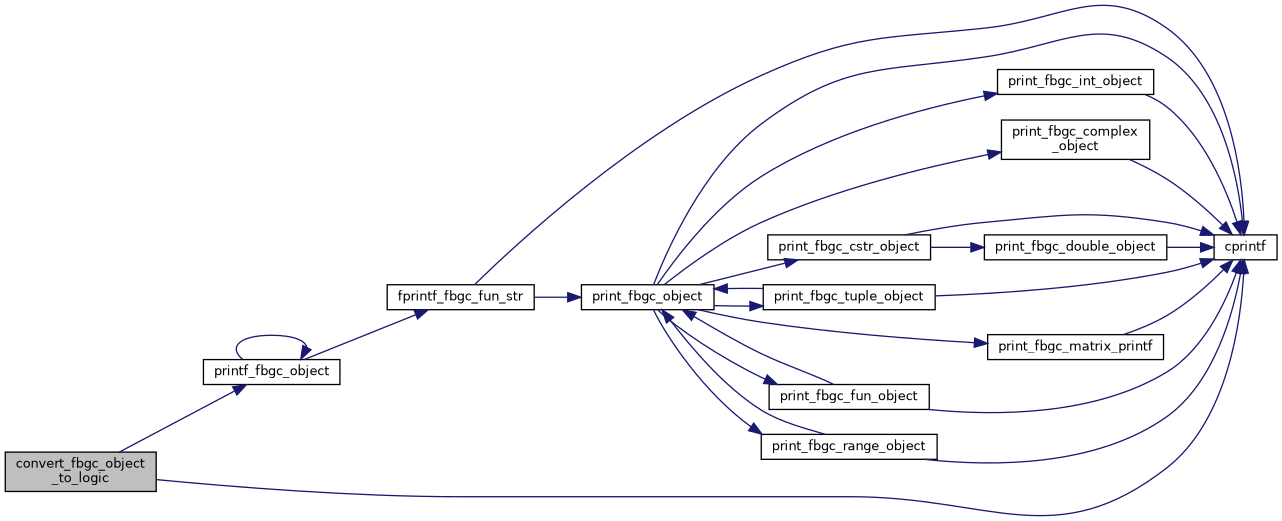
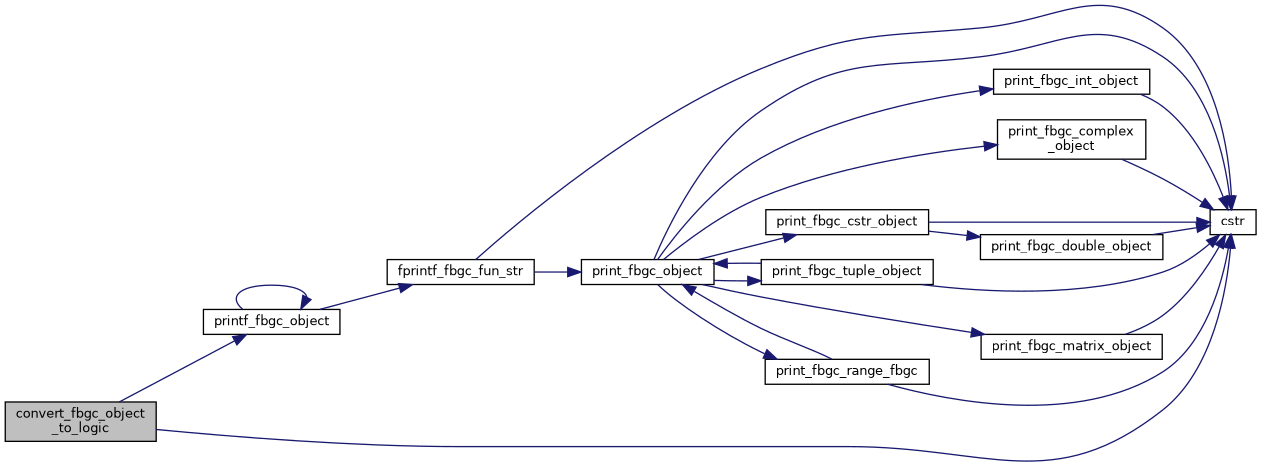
  digraph {
    rankdir=LR
    node [color=black fillcolor=white fontname=Helvetica fontsize=10 shape=record style=filled]
    edge [color=midnightblue fontname=Helvetica fontsize=10 labelfontname=Helvetica labelfontsize=10 style=solid]
    n1 [fillcolor=grey75 fontcolor=black height=0.2 label="convert_fbgc_object\l_to_logic" width=0.4]
    n2 [height=0.2 label=printf_fbgc_object width=0.4]
-   n3 [height=0.2 label=cprintf width=0.4]
+   n3 [height=0.2 label=cstr width=0.4]
    n4 [height=0.2 label=fprintf_fbgc_fun_str width=0.4]
    n5 [height=0.2 label=print_fbgc_object width=0.4]
    n6 [height=0.2 label=print_fbgc_int_object width=0.4]
    n7 [height=0.2 label="print_fbgc_complex\l_object" width=0.4]
    n8 [height=0.2 label=print_fbgc_cstr_object width=0.4]
    n9 [height=0.2 label=print_fbgc_tuple_object width=0.4]
-   n10 [height=0.2 label=print_fbgc_matrix_printf width=0.4]
-   n11 [height=0.2 label=print_fbgc_fun_object width=0.4]
-   n12 [height=0.2 label=print_fbgc_range_object width=0.4]
+   n10 [height=0.2 label=print_fbgc_matrix_object width=0.4]
+   n12 [height=0.2 label=print_fbgc_range_fbgc width=0.4]
    n13 [height=0.2 label=print_fbgc_double_object width=0.4]
    n1 -> n2
    n1 -> n3
    n2 -> n2
    n2 -> n4
    n4 -> n3
    n4 -> n5
    n5 -> n3
    n5 -> n6
    n5 -> n7
    n5 -> n8
    n5 -> n9
    n5 -> n10
-   n5 -> n11
    n5 -> n12
    n6 -> n3
    n7 -> n3
    n8 -> n3
    n8 -> n13
    n9 -> n3
    n9 -> n5
    n10 -> n3
-   n11 -> n3
-   n11 -> n5
    n12 -> n3
    n12 -> n5
    n13 -> n3
  }
